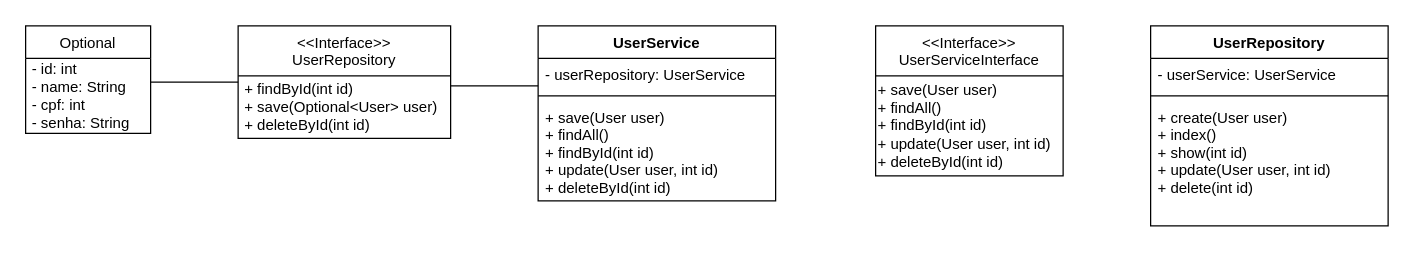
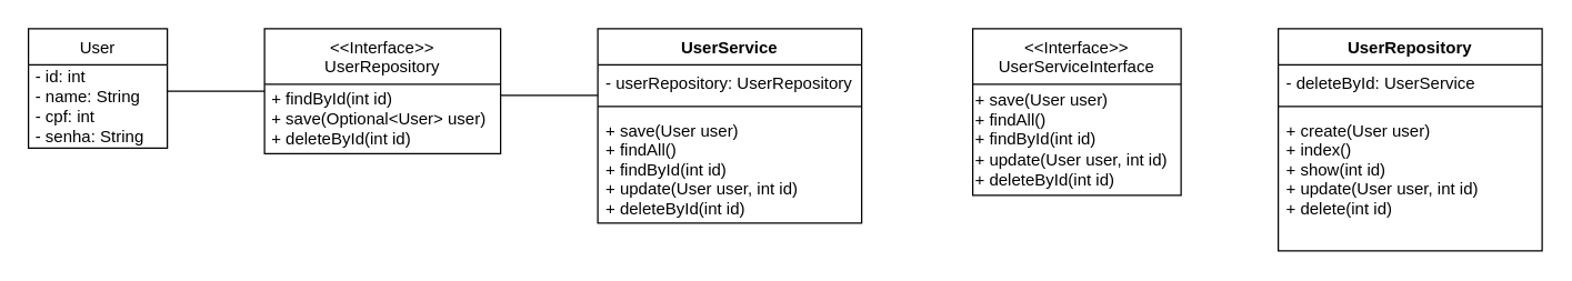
  <mxCell id="0" />
  <mxCell id="1" parent="0" />
- <mxCell id="2" value="Optional" style="swimlane;fontStyle=0;childLayout=stackLayout;horizontal=1;startSize=26;fillColor=none;horizontalStack=0;resizeParent=1;resizeParentMax=0;resizeLast=0;collapsible=1;marginBottom=0;" parent="1" vertex="1"><mxGeometry x="20" y="20" width="100" height="86" as="geometry" /></mxCell>
+ <mxCell id="2" value="User" style="swimlane;fontStyle=0;childLayout=stackLayout;horizontal=1;startSize=26;fillColor=none;horizontalStack=0;resizeParent=1;resizeParentMax=0;resizeLast=0;collapsible=1;marginBottom=0;" parent="1" vertex="1"><mxGeometry x="20" y="20" width="100" height="86" as="geometry" /></mxCell>
  <mxCell id="3" value="&lt;div&gt;&lt;font style=&quot;font-size: 12px&quot;&gt;&amp;nbsp;- id: int&lt;br&gt;&lt;/font&gt;&lt;/div&gt;&lt;div&gt;&lt;font style=&quot;font-size: 12px&quot;&gt;&amp;nbsp;- name: String&lt;/font&gt;&lt;/div&gt;&lt;div&gt;&lt;font style=&quot;font-size: 12px&quot;&gt;&amp;nbsp;- cpf: int&lt;/font&gt;&lt;/div&gt;&lt;div&gt;&lt;font style=&quot;font-size: 12px&quot;&gt;&amp;nbsp;- senha: String&lt;/font&gt;&lt;/div&gt;" style="text;html=1;align=left;verticalAlign=middle;resizable=0;points=[];autosize=1;strokeColor=none;fillColor=none;" parent="2" vertex="1"><mxGeometry y="26" width="100" height="60" as="geometry" /></mxCell>
  <mxCell id="4" value="&lt;&lt;Interface&gt;&gt;&#10;UserRepository" style="swimlane;fontStyle=0;childLayout=stackLayout;horizontal=1;startSize=40;fillColor=none;horizontalStack=0;resizeParent=1;resizeParentMax=0;resizeLast=0;collapsible=1;marginBottom=0;" parent="1" vertex="1"><mxGeometry x="190" y="20" width="170" height="90" as="geometry"><mxRectangle x="130" y="160" width="120" height="70" as="alternateBounds" /></mxGeometry></mxCell>
  <mxCell id="5" value="&lt;div&gt;&lt;font style=&quot;font-size: 12px&quot;&gt;&amp;nbsp;+ findById(int id)&amp;nbsp;&lt;/font&gt;&lt;/div&gt;&lt;div&gt;&lt;font style=&quot;font-size: 12px&quot;&gt;&amp;nbsp;+ save(Optional&amp;lt;User&amp;gt; user)&lt;/font&gt;&lt;/div&gt;&lt;div&gt;&lt;font style=&quot;font-size: 12px&quot;&gt;&amp;nbsp;+ deleteById(int id)&lt;/font&gt;&lt;/div&gt;" style="text;html=1;align=left;verticalAlign=middle;resizable=0;points=[];autosize=1;strokeColor=none;fillColor=none;" parent="4" vertex="1"><mxGeometry y="40" width="170" height="50" as="geometry" /></mxCell>
  <mxCell id="6" style="edgeStyle=none;html=1;endArrow=none;endFill=0;" parent="1" target="4" edge="1"><mxGeometry relative="1" as="geometry"><mxPoint x="120" y="65" as="sourcePoint" /></mxGeometry></mxCell>
  <mxCell id="7" value="UserService" style="swimlane;fontStyle=1;align=center;verticalAlign=top;childLayout=stackLayout;horizontal=1;startSize=26;horizontalStack=0;resizeParent=1;resizeParentMax=0;resizeLast=0;collapsible=1;marginBottom=0;" parent="1" vertex="1"><mxGeometry x="430" y="20" width="190" height="140" as="geometry" /></mxCell>
- <mxCell id="8" value="- userRepository: UserService" style="text;strokeColor=none;fillColor=none;align=left;verticalAlign=top;spacingLeft=4;spacingRight=4;overflow=hidden;rotatable=0;points=[[0,0.5],[1,0.5]];portConstraint=eastwest;" parent="7" vertex="1"><mxGeometry y="26" width="190" height="26" as="geometry" /></mxCell>
+ <mxCell id="8" value="- userRepository: UserRepository" style="text;strokeColor=none;fillColor=none;align=left;verticalAlign=top;spacingLeft=4;spacingRight=4;overflow=hidden;rotatable=0;points=[[0,0.5],[1,0.5]];portConstraint=eastwest;" parent="7" vertex="1"><mxGeometry y="26" width="190" height="26" as="geometry" /></mxCell>
  <mxCell id="9" value="" style="line;strokeWidth=1;fillColor=none;align=left;verticalAlign=middle;spacingTop=-1;spacingLeft=3;spacingRight=3;rotatable=0;labelPosition=right;points=[];portConstraint=eastwest;" parent="7" vertex="1"><mxGeometry y="52" width="190" height="8" as="geometry" /></mxCell>
  <mxCell id="10" value="+ save(User user)&#10;+ findAll() &#10;+ findById(int id)&#10;+ update(User user, int id)&#10;+ deleteById(int id)" style="text;strokeColor=none;fillColor=none;align=left;verticalAlign=top;spacingLeft=4;spacingRight=4;overflow=hidden;rotatable=0;points=[[0,0.5],[1,0.5]];portConstraint=eastwest;fontSize=12;" parent="7" vertex="1"><mxGeometry y="60" width="190" height="80" as="geometry" /></mxCell>
  <mxCell id="11" style="edgeStyle=none;html=1;entryX=0;entryY=0.846;entryDx=0;entryDy=0;entryPerimeter=0;endArrow=none;endFill=0;" parent="1" target="8" edge="1"><mxGeometry relative="1" as="geometry"><mxPoint x="360" y="68" as="sourcePoint" /></mxGeometry></mxCell>
  <mxCell id="12" value="UserRepository" style="swimlane;fontStyle=1;align=center;verticalAlign=top;childLayout=stackLayout;horizontal=1;startSize=26;horizontalStack=0;resizeParent=1;resizeParentMax=0;resizeLast=0;collapsible=1;marginBottom=0;" parent="1" vertex="1"><mxGeometry x="920" y="20" width="190" height="160" as="geometry" /></mxCell>
- <mxCell id="13" value="- userService: UserService" style="text;strokeColor=none;fillColor=none;align=left;verticalAlign=top;spacingLeft=4;spacingRight=4;overflow=hidden;rotatable=0;points=[[0,0.5],[1,0.5]];portConstraint=eastwest;" parent="12" vertex="1"><mxGeometry y="26" width="190" height="26" as="geometry" /></mxCell>
+ <mxCell id="13" value="- deleteById: UserService" style="text;strokeColor=none;fillColor=none;align=left;verticalAlign=top;spacingLeft=4;spacingRight=4;overflow=hidden;rotatable=0;points=[[0,0.5],[1,0.5]];portConstraint=eastwest;" parent="12" vertex="1"><mxGeometry y="26" width="190" height="26" as="geometry" /></mxCell>
  <mxCell id="14" value="" style="line;strokeWidth=1;fillColor=none;align=left;verticalAlign=middle;spacingTop=-1;spacingLeft=3;spacingRight=3;rotatable=0;labelPosition=right;points=[];portConstraint=eastwest;" parent="12" vertex="1"><mxGeometry y="52" width="190" height="8" as="geometry" /></mxCell>
  <mxCell id="15" value="+ create(User user)&#10;+ index()&#10;+ show(int id)&#10;+ update(User user, int id)&#10;+ delete(int id)" style="text;strokeColor=none;fillColor=none;align=left;verticalAlign=top;spacingLeft=4;spacingRight=4;overflow=hidden;rotatable=0;points=[[0,0.5],[1,0.5]];portConstraint=eastwest;" parent="12" vertex="1"><mxGeometry y="60" width="190" height="100" as="geometry" /></mxCell>
  <mxCell id="16" value="&lt;&lt;Interface&gt;&gt;&#10;UserServiceInterface" style="swimlane;fontStyle=0;childLayout=stackLayout;horizontal=1;startSize=40;fillColor=none;horizontalStack=0;resizeParent=1;resizeParentMax=0;resizeLast=0;collapsible=1;marginBottom=0;" vertex="1" parent="1"><mxGeometry x="700" y="20" width="150" height="120" as="geometry"><mxRectangle x="130" y="160" width="120" height="70" as="alternateBounds" /></mxGeometry></mxCell>
  <mxCell id="17" value="&lt;div&gt;&lt;font style=&quot;font-size: 12px&quot;&gt;+ save(User user)&lt;/font&gt;&lt;/div&gt;&lt;div&gt;&lt;font style=&quot;font-size: 12px&quot;&gt;+ findAll()&amp;nbsp;&lt;/font&gt;&lt;/div&gt;&lt;div&gt;&lt;font style=&quot;font-size: 12px&quot;&gt;+ findById(int id)&lt;/font&gt;&lt;/div&gt;&lt;div&gt;+ update(User user, int id)&lt;/div&gt;&lt;div&gt;+ deleteById(int id)&lt;/div&gt;" style="text;html=1;align=left;verticalAlign=middle;resizable=0;points=[];autosize=1;strokeColor=none;fillColor=none;" vertex="1" parent="16"><mxGeometry y="40" width="150" height="80" as="geometry" /></mxCell>
